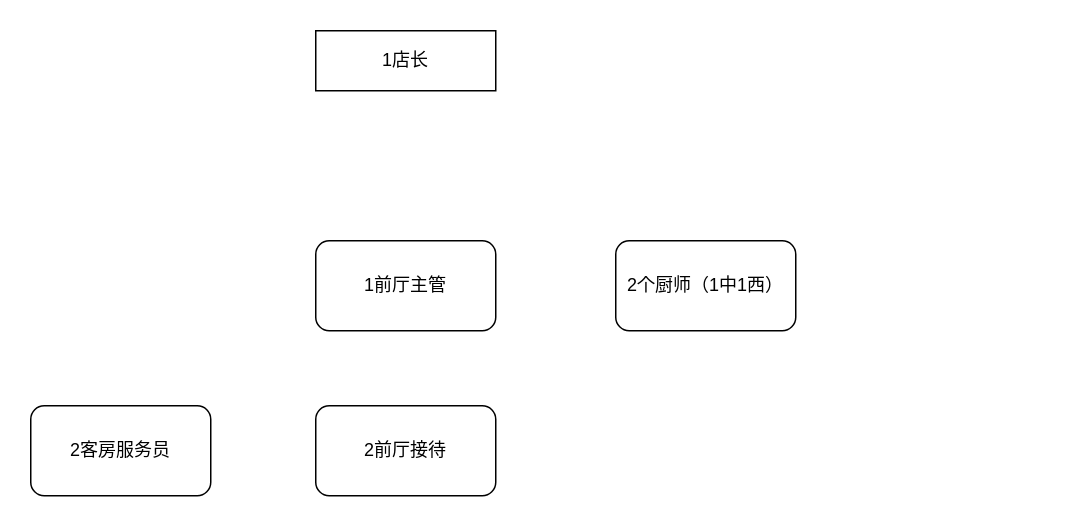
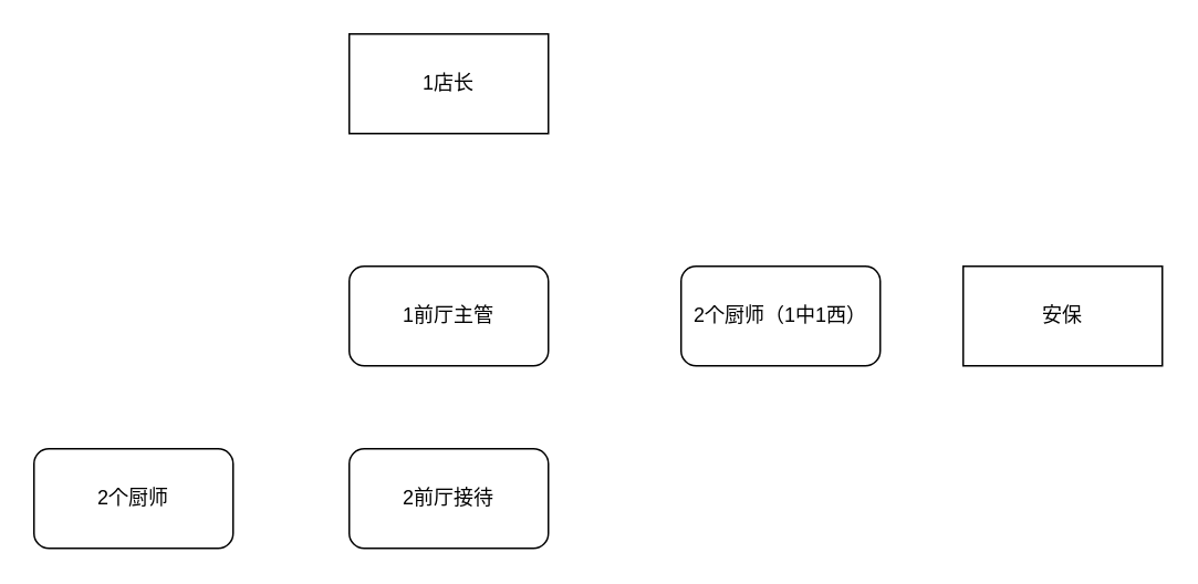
  <mxCell id="0" />
  <mxCell id="1" parent="0" />
- <mxCell id="2" value="1店长" style="rounded=0;whiteSpace=wrap;html=1;" vertex="1" parent="1"><mxGeometry x="210" y="20" width="120" height="40" as="geometry" /></mxCell>
- <mxCell id="3" value="2客房服务员" style="rounded=1;whiteSpace=wrap;html=1;" vertex="1" parent="1"><mxGeometry x="20" y="270" width="120" height="60" as="geometry" /></mxCell>
+ <mxCell id="2" value="1店长" style="rounded=0;whiteSpace=wrap;html=1;" vertex="1" parent="1"><mxGeometry x="210" y="20" width="120" height="60" as="geometry" /></mxCell>
+ <mxCell id="3" value="2个厨师" style="rounded=1;whiteSpace=wrap;html=1;" vertex="1" parent="1"><mxGeometry x="20" y="270" width="120" height="60" as="geometry" /></mxCell>
  <mxCell id="4" value="1前厅主管" style="rounded=1;whiteSpace=wrap;html=1;" vertex="1" parent="1"><mxGeometry x="210" y="160" width="120" height="60" as="geometry" /></mxCell>
  <mxCell id="5" value="2前厅接待" style="rounded=1;whiteSpace=wrap;html=1;" vertex="1" parent="1"><mxGeometry x="210" y="270" width="120" height="60" as="geometry" /></mxCell>
  <mxCell id="6" value="2个厨师（1中1西）" style="rounded=1;whiteSpace=wrap;html=1;" vertex="1" parent="1"><mxGeometry x="410" y="160" width="120" height="60" as="geometry" /></mxCell>
+ <mxCell id="7" value="安保" style="rounded=0;whiteSpace=wrap;html=1;" vertex="1" parent="1"><mxGeometry x="580" y="160" width="120" height="60" as="geometry" /></mxCell>
